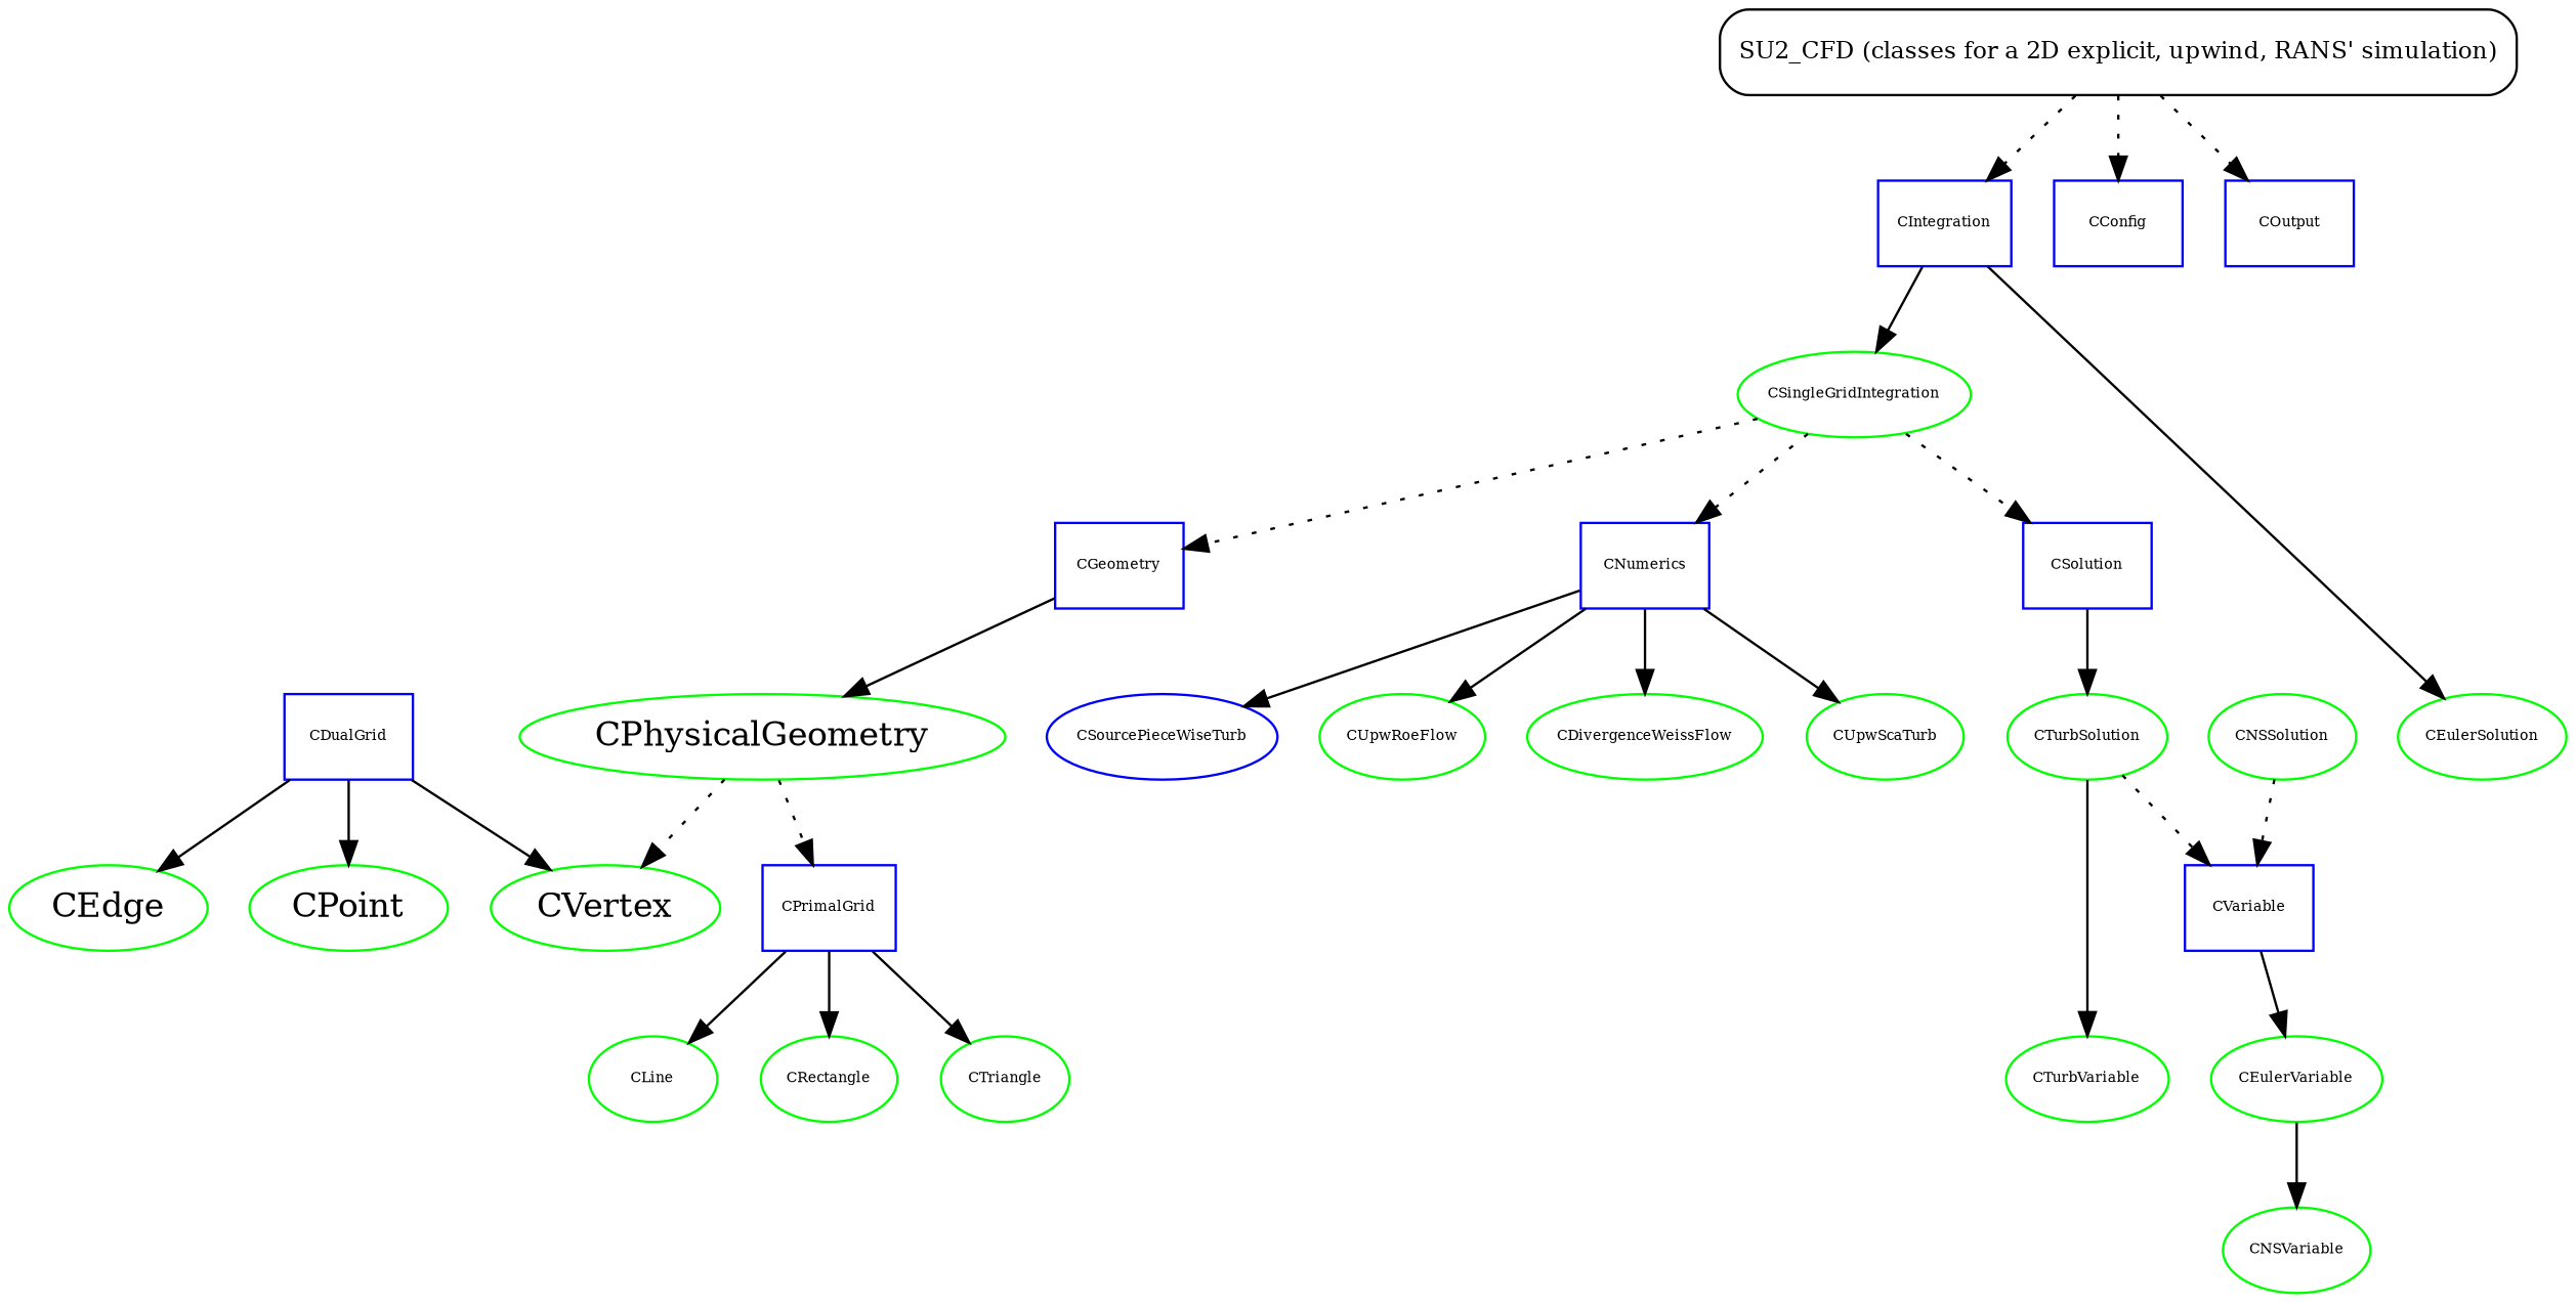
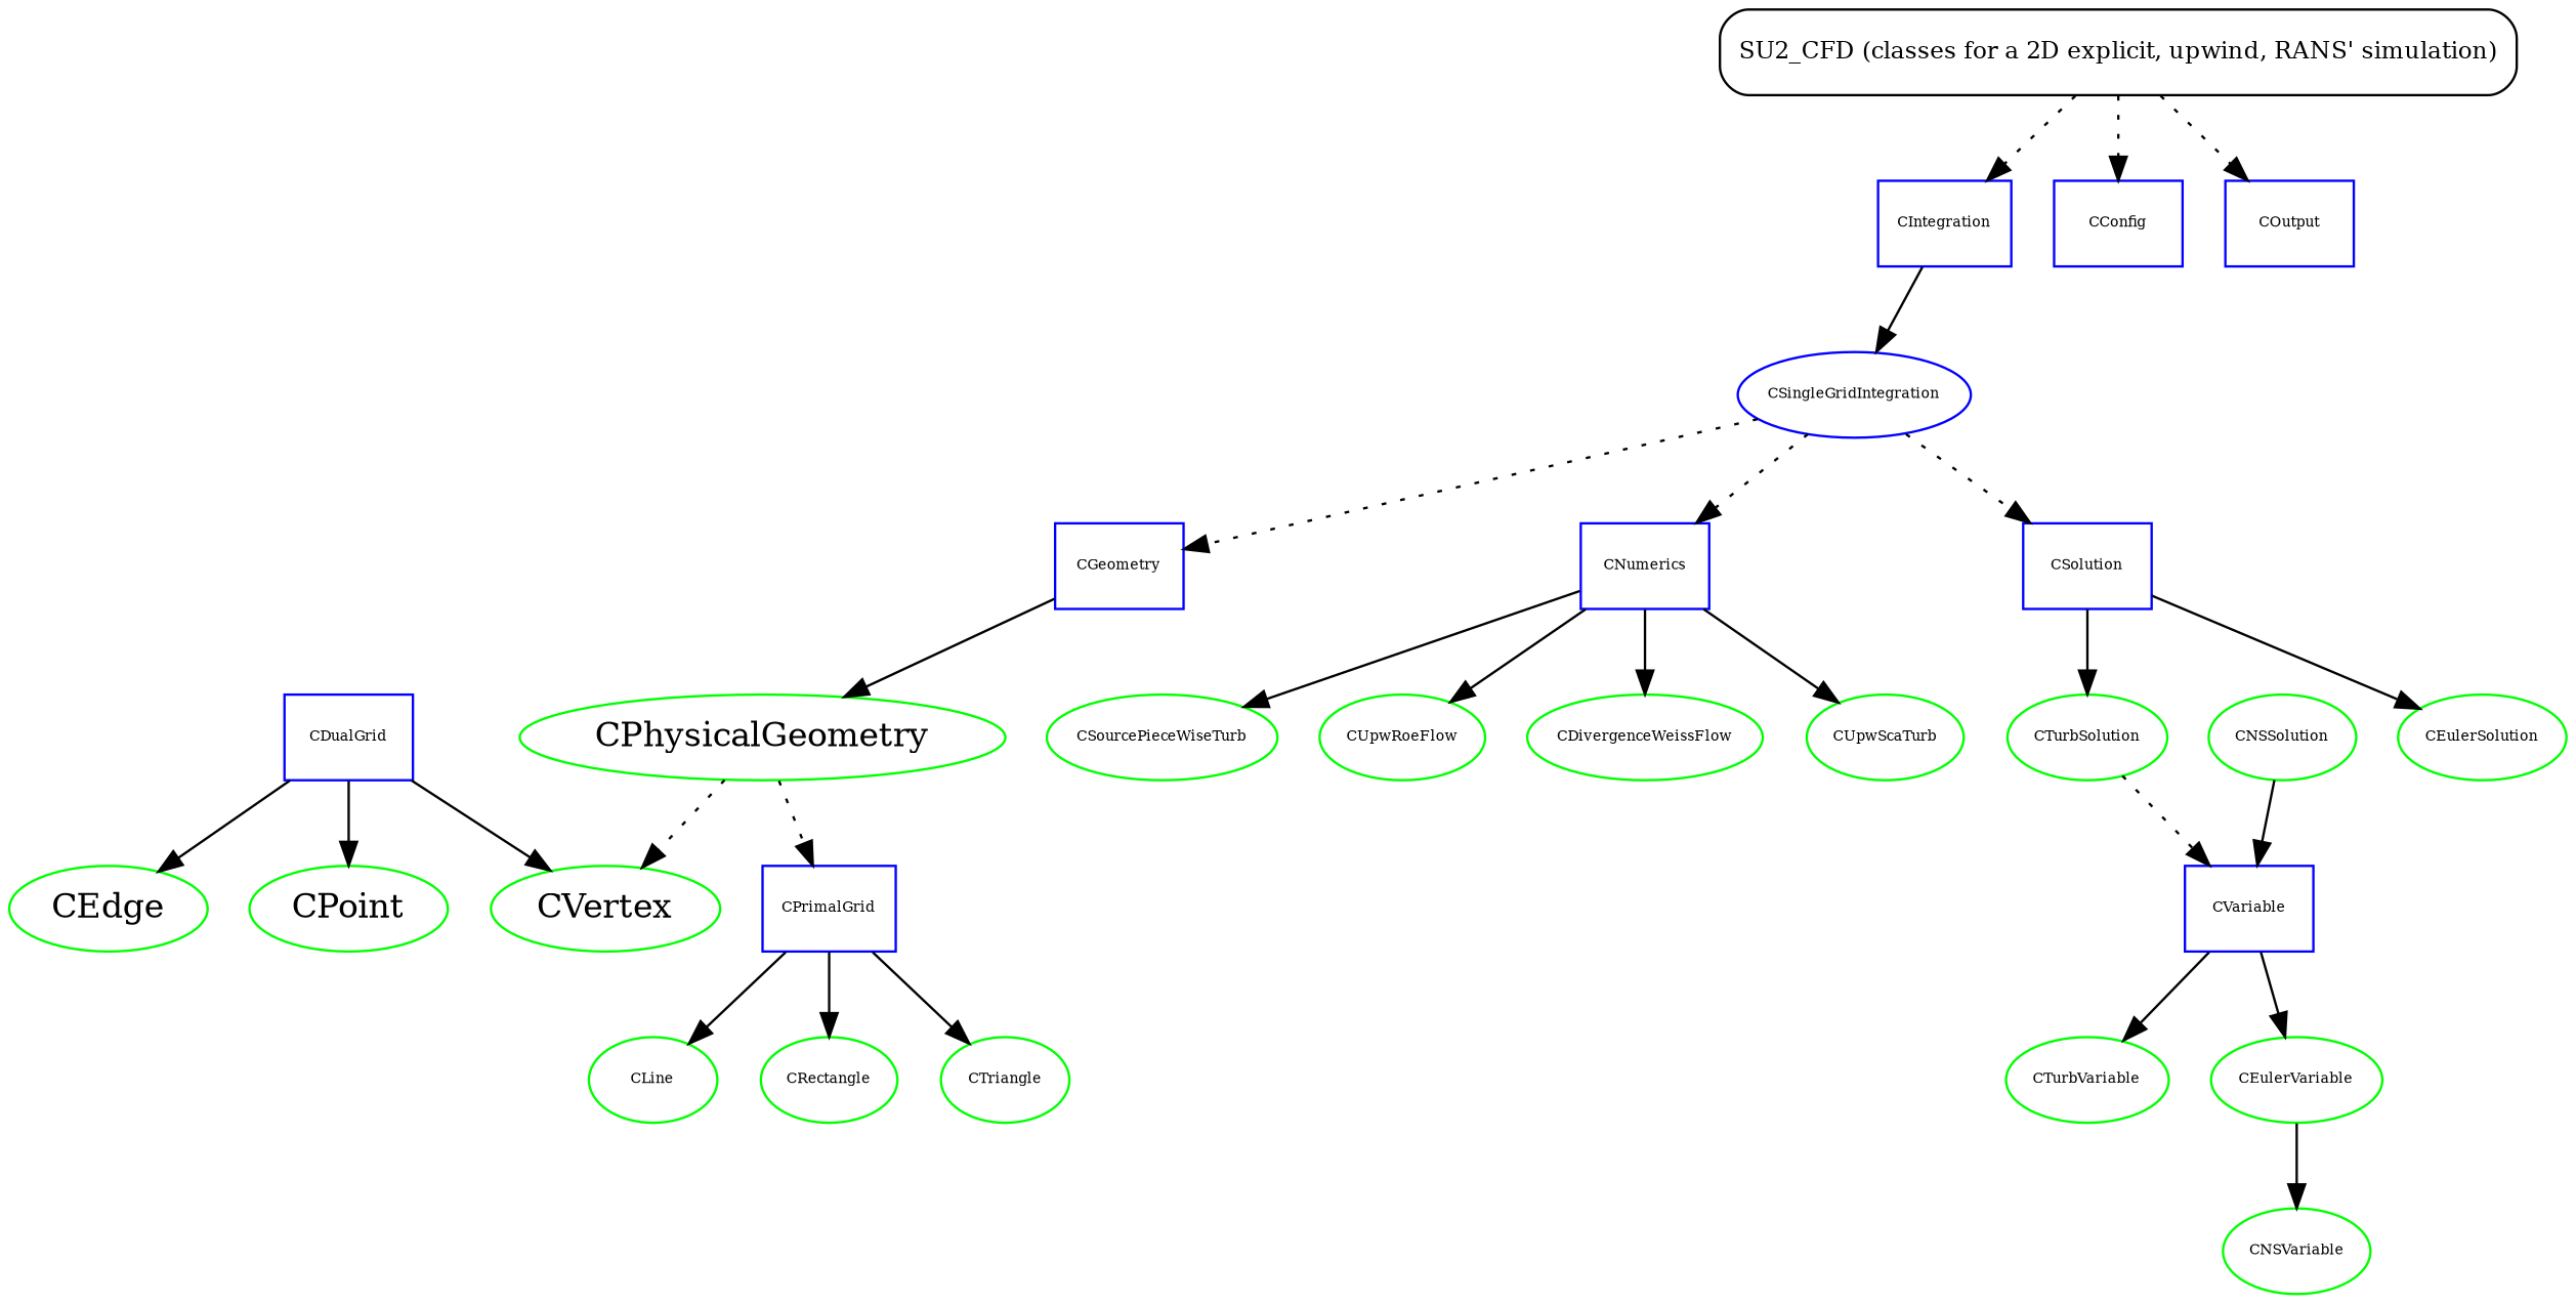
  digraph {
    node [color=green fontsize=6]
    CGeometry [color=blue shape=box]
    CPhysicalGeometry [fontsize=""]
    CDualGrid [color=blue shape=box]
    CEdge [fontsize=""]
    CPoint [fontsize=""]
    CVertex [fontsize=""]
    CPrimalGrid [color=blue shape=box]
    CRectangle
    CTriangle
    CLine
    CIntegration [color=blue shape=box]
-   CSingleGridIntegration
+   CSingleGridIntegration [color=blue]
    CSolution [color=blue shape=box]
    CEulerSolution
    CTurbSolution
    CNSSolution
    CVariable [color=blue shape=box]
    CEulerVariable
    CTurbVariable
    CNSVariable
    CNumerics [color=blue shape=box]
    CUpwRoeFlow
    CDivergenceWeissFlow
    CUpwScaTurb
-   CSourcePieceWiseTurb [color=blue]
+   CSourcePieceWiseTurb
    n26 [fontsize=10 label="SU2_CFD (classes for a 2D explicit, upwind, RANS' simulation)" shape=box style=rounded color=""]
    CConfig [color=blue shape=box]
    COutput [color=blue shape=box]
    subgraph sub_1 {
      CGeometry
      CPhysicalGeometry
    }
    subgraph sub_2 {
      CDualGrid
      CEdge
      CPoint
      CVertex
    }
    subgraph sub_3 {
      CPrimalGrid
      CRectangle
      CTriangle
      CLine
    }
    subgraph sub_4 {
      CIntegration
      CSingleGridIntegration
    }
    subgraph sub_5 {
      CSolution
      CEulerSolution
      CTurbSolution
      CNSSolution
    }
    subgraph sub_6 {
      CVariable
      CEulerVariable
      CTurbVariable
      CNSVariable
    }
    subgraph sub_7 {
      CNumerics
      CUpwRoeFlow
      CDivergenceWeissFlow
      CUpwScaTurb
      CSourcePieceWiseTurb
    }
    CGeometry -> CPhysicalGeometry
    CPhysicalGeometry -> CVertex [style=dotted]
    CPhysicalGeometry -> CPrimalGrid [style=dotted]
    CDualGrid -> CEdge
    CDualGrid -> CPoint
    CDualGrid -> CVertex
    CPrimalGrid -> CRectangle
    CPrimalGrid -> CTriangle
    CPrimalGrid -> CLine
    CIntegration -> CSingleGridIntegration
    CSingleGridIntegration -> CGeometry [style=dotted]
    CSingleGridIntegration -> CSolution [style=dotted]
    CSingleGridIntegration -> CNumerics [style=dotted]
-   CIntegration -> CEulerSolution
+   CSolution -> CEulerSolution
    CSolution -> CTurbSolution
    CTurbSolution -> CVariable [style=dotted]
-   CNSSolution -> CVariable [style=dotted]
+   CNSSolution -> CVariable [style=solid]
    CVariable -> CEulerVariable
-   CTurbSolution -> CTurbVariable
+   CVariable -> CTurbVariable
    CEulerVariable -> CNSVariable
    CNumerics -> CUpwRoeFlow
    CNumerics -> CDivergenceWeissFlow
    CNumerics -> CUpwScaTurb
    CNumerics -> CSourcePieceWiseTurb
    n26 -> CIntegration [style=dotted]
    n26 -> CConfig [style=dotted]
    n26 -> COutput [style=dotted]
  }
